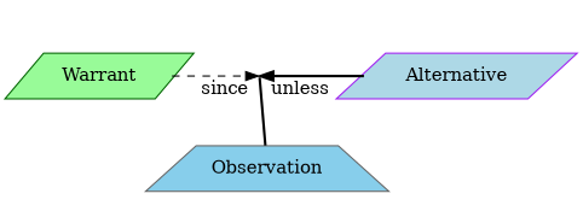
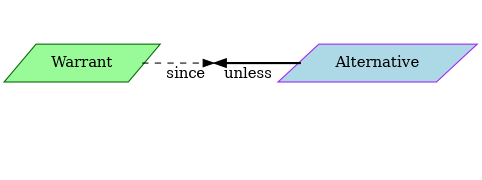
  digraph {
    rankdir=BT
    node [fixedsize=true shape=rectangle style=invis]
    edge [style=invis]
    spacer1 [height=0 width=0]
    spacer2 [height=0 width=0]
    n3 [color=darkgreen fillcolor=palegreen label=Warrant shape=parallelogram style=filled fixedsize=""]
    n4 [color=purple fillcolor=lightblue label=Alternative shape=parallelogram style=filled fixedsize=""]
    junction1 [height=0 width=0]
-   n6 [color=gray40 fillcolor=skyblue label=Observation shape=trapezium style=filled fixedsize=""]
    spacer3 [height=0 width=0]
    spacer4 [height=0 width=0]
    subgraph sub_1 {
      rank=max
      spacer1
      spacer2
    }
    subgraph sub_2 {
      rank=same
      n3
      n4
      junction1
    }
    subgraph sub_3 {
      rank=min
-     n6
      spacer3
      spacer4
    }
    subgraph sub_4 {
      n3
      n4
      junction1
    }
    spacer1 -> spacer2
    spacer1 -> n3
    spacer2 -> n4
    n3 -> n4
    n3 -> n4
    n3 -> junction1 [arrowhead=normal label=since style=dashed]
    n3 -> spacer3
    n4 -> spacer4
    junction1 -> n4 [dir=back label=unless style=bold]
-   n6 -> junction1 [dir=none style=bold]
-   n6 -> spacer4
-   spacer3 -> n6
    spacer3 -> spacer4
  }
